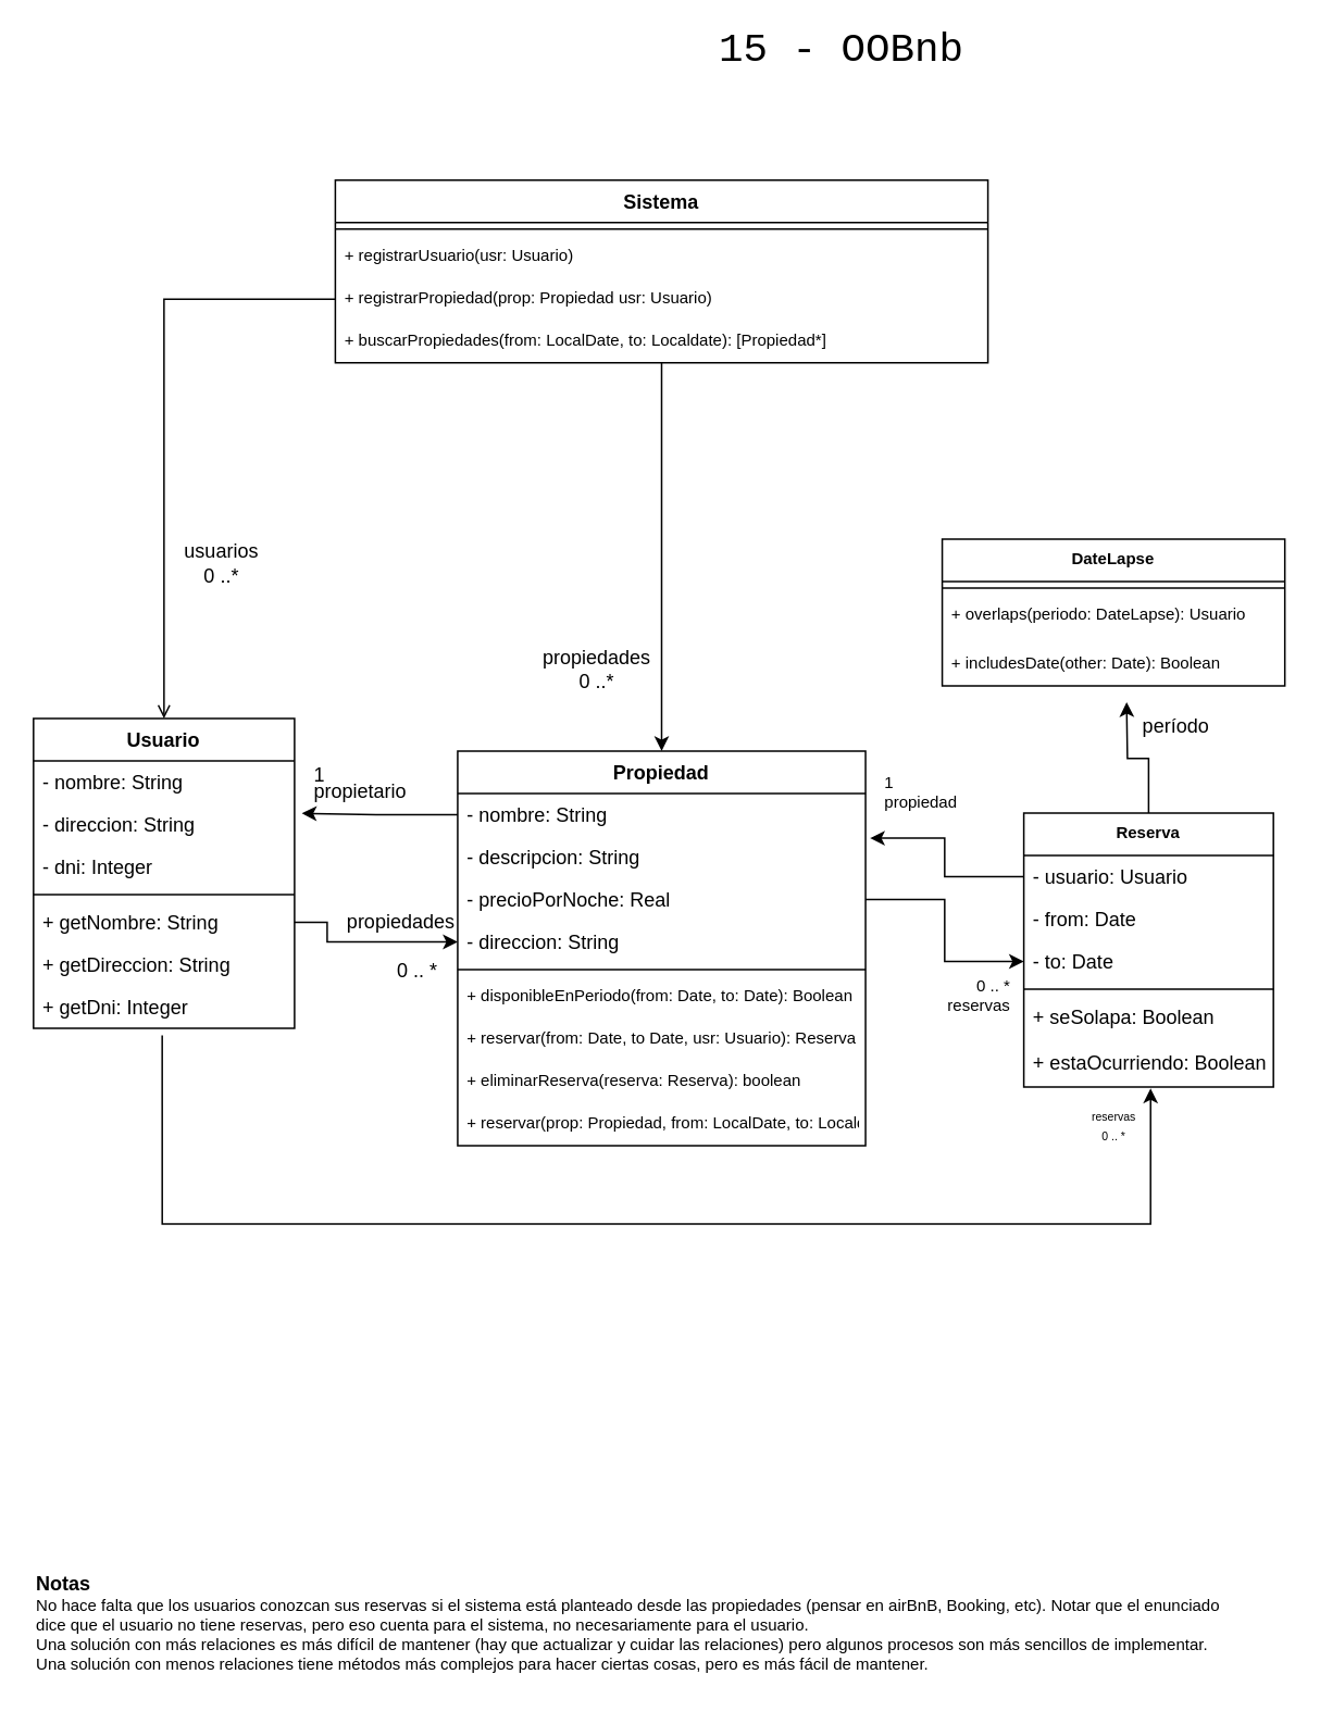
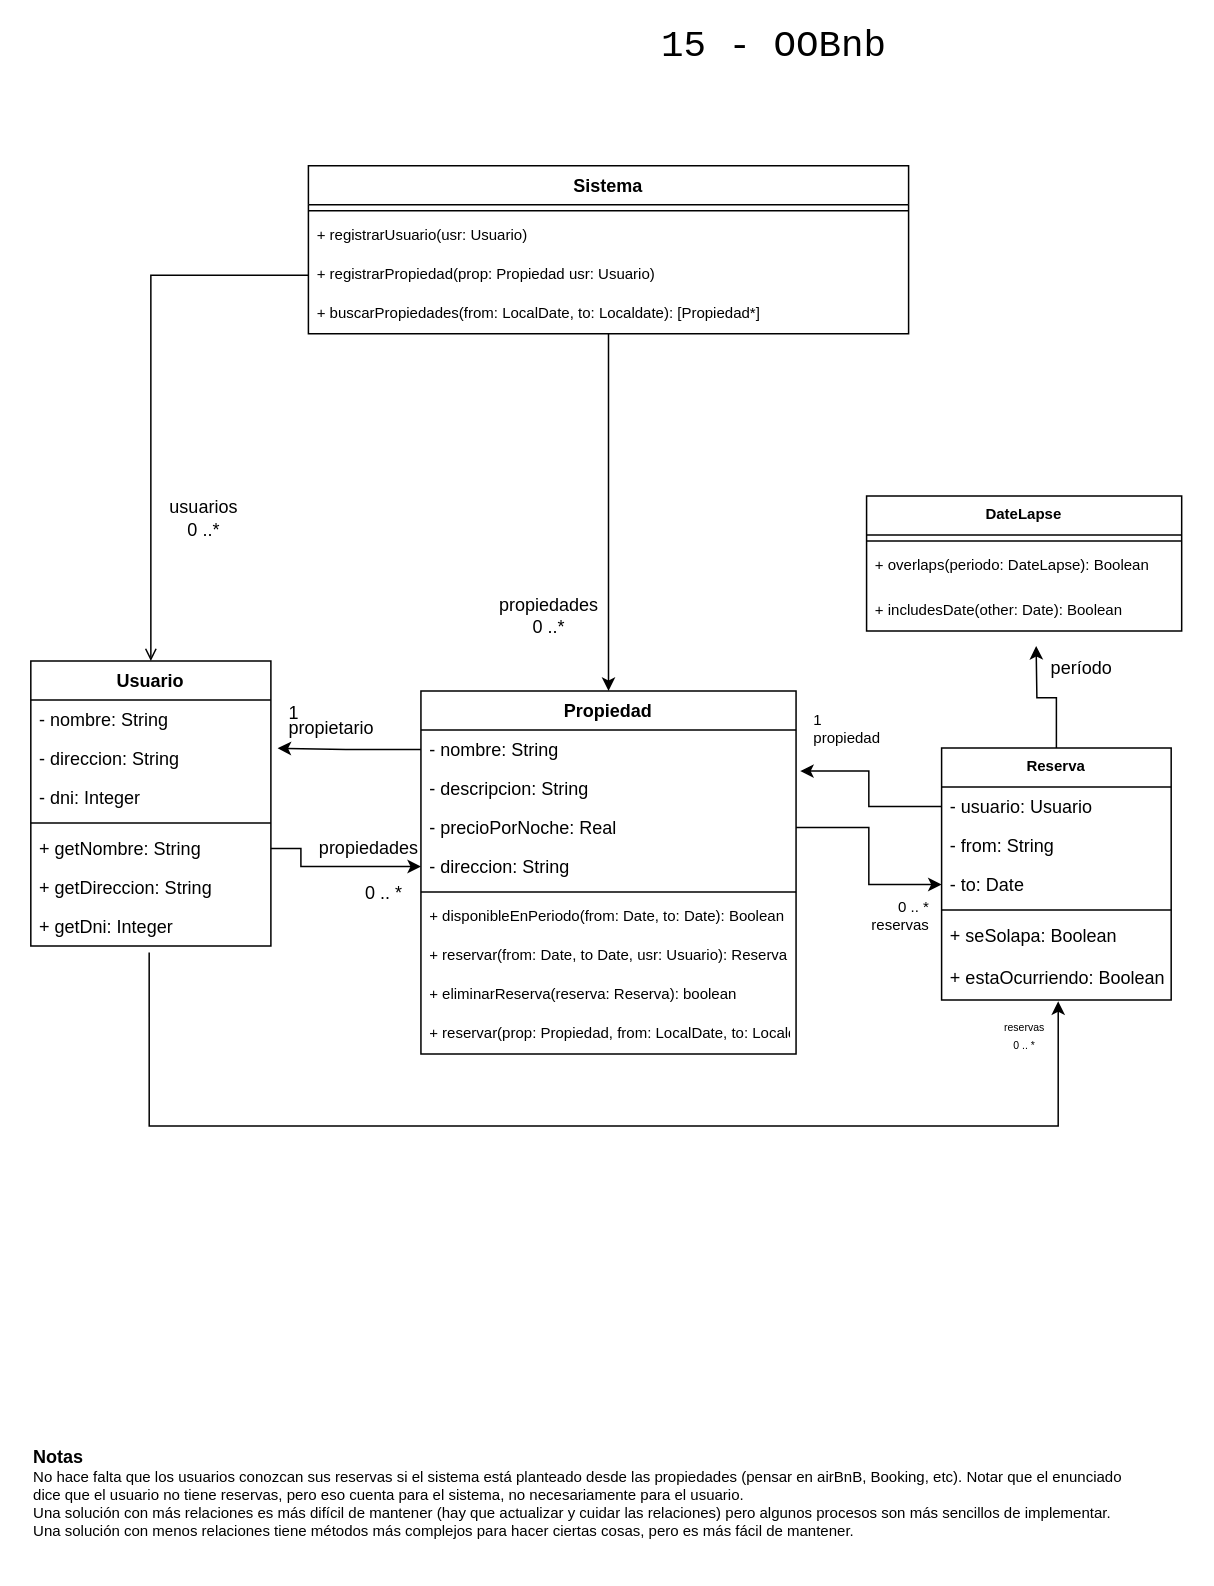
  <mxCell id="0" />
  <mxCell id="1" parent="0" />
  <mxCell id="2" value="Usuario" style="swimlane;fontStyle=1;align=center;verticalAlign=top;childLayout=stackLayout;horizontal=1;startSize=26;horizontalStack=0;resizeParent=1;resizeParentMax=0;resizeLast=0;collapsible=1;marginBottom=0;" parent="1" vertex="1"><mxGeometry x="20" y="440" width="160" height="190" as="geometry" /></mxCell>
  <mxCell id="3" value="- nombre: String" style="text;strokeColor=none;fillColor=none;align=left;verticalAlign=top;spacingLeft=4;spacingRight=4;overflow=hidden;rotatable=0;points=[[0,0.5],[1,0.5]];portConstraint=eastwest;" parent="2" vertex="1"><mxGeometry y="26" width="160" height="26" as="geometry" /></mxCell>
  <mxCell id="4" value="- direccion: String" style="text;strokeColor=none;fillColor=none;align=left;verticalAlign=top;spacingLeft=4;spacingRight=4;overflow=hidden;rotatable=0;points=[[0,0.5],[1,0.5]];portConstraint=eastwest;" parent="2" vertex="1"><mxGeometry y="52" width="160" height="26" as="geometry" /></mxCell>
  <mxCell id="5" value="- dni: Integer" style="text;strokeColor=none;fillColor=none;align=left;verticalAlign=top;spacingLeft=4;spacingRight=4;overflow=hidden;rotatable=0;points=[[0,0.5],[1,0.5]];portConstraint=eastwest;" parent="2" vertex="1"><mxGeometry y="78" width="160" height="26" as="geometry" /></mxCell>
  <mxCell id="6" value="" style="line;strokeWidth=1;fillColor=none;align=left;verticalAlign=middle;spacingTop=-1;spacingLeft=3;spacingRight=3;rotatable=0;labelPosition=right;points=[];portConstraint=eastwest;strokeColor=inherit;" parent="2" vertex="1"><mxGeometry y="104" width="160" height="8" as="geometry" /></mxCell>
  <mxCell id="7" value="+ getNombre: String" style="text;strokeColor=none;fillColor=none;align=left;verticalAlign=top;spacingLeft=4;spacingRight=4;overflow=hidden;rotatable=0;points=[[0,0.5],[1,0.5]];portConstraint=eastwest;" parent="2" vertex="1"><mxGeometry y="112" width="160" height="26" as="geometry" /></mxCell>
  <mxCell id="8" value="+ getDireccion: String" style="text;strokeColor=none;fillColor=none;align=left;verticalAlign=top;spacingLeft=4;spacingRight=4;overflow=hidden;rotatable=0;points=[[0,0.5],[1,0.5]];portConstraint=eastwest;" parent="2" vertex="1"><mxGeometry y="138" width="160" height="26" as="geometry" /></mxCell>
  <mxCell id="9" value="+ getDni: Integer" style="text;strokeColor=none;fillColor=none;align=left;verticalAlign=top;spacingLeft=4;spacingRight=4;overflow=hidden;rotatable=0;points=[[0,0.5],[1,0.5]];portConstraint=eastwest;" parent="2" vertex="1"><mxGeometry y="164" width="160" height="26" as="geometry" /></mxCell>
  <mxCell id="10" value="Propiedad" style="swimlane;fontStyle=1;align=center;verticalAlign=top;childLayout=stackLayout;horizontal=1;startSize=26;horizontalStack=0;resizeParent=1;resizeParentMax=0;resizeLast=0;collapsible=1;marginBottom=0;" parent="1" vertex="1"><mxGeometry x="280" y="460" width="250" height="242" as="geometry" /></mxCell>
  <mxCell id="11" value="- nombre: String" style="text;strokeColor=none;fillColor=none;align=left;verticalAlign=top;spacingLeft=4;spacingRight=4;overflow=hidden;rotatable=0;points=[[0,0.5],[1,0.5]];portConstraint=eastwest;" parent="10" vertex="1"><mxGeometry y="26" width="250" height="26" as="geometry" /></mxCell>
  <mxCell id="12" value="- descripcion: String" style="text;strokeColor=none;fillColor=none;align=left;verticalAlign=top;spacingLeft=4;spacingRight=4;overflow=hidden;rotatable=0;points=[[0,0.5],[1,0.5]];portConstraint=eastwest;" parent="10" vertex="1"><mxGeometry y="52" width="250" height="26" as="geometry" /></mxCell>
  <mxCell id="13" value="- precioPorNoche: Real" style="text;strokeColor=none;fillColor=none;align=left;verticalAlign=top;spacingLeft=4;spacingRight=4;overflow=hidden;rotatable=0;points=[[0,0.5],[1,0.5]];portConstraint=eastwest;" parent="10" vertex="1"><mxGeometry y="78" width="250" height="26" as="geometry" /></mxCell>
  <mxCell id="14" value="- direccion: String" style="text;strokeColor=none;fillColor=none;align=left;verticalAlign=top;spacingLeft=4;spacingRight=4;overflow=hidden;rotatable=0;points=[[0,0.5],[1,0.5]];portConstraint=eastwest;" parent="10" vertex="1"><mxGeometry y="104" width="250" height="26" as="geometry" /></mxCell>
  <mxCell id="15" value="" style="line;strokeWidth=1;fillColor=none;align=left;verticalAlign=middle;spacingTop=-1;spacingLeft=3;spacingRight=3;rotatable=0;labelPosition=right;points=[];portConstraint=eastwest;strokeColor=inherit;" parent="10" vertex="1"><mxGeometry y="130" width="250" height="8" as="geometry" /></mxCell>
  <mxCell id="16" value="+ disponibleEnPeriodo(from: Date, to: Date): Boolean" style="text;strokeColor=none;fillColor=none;align=left;verticalAlign=top;spacingLeft=4;spacingRight=4;overflow=hidden;rotatable=0;points=[[0,0.5],[1,0.5]];portConstraint=eastwest;fontSize=10;" parent="10" vertex="1"><mxGeometry y="138" width="250" height="26" as="geometry" /></mxCell>
  <mxCell id="17" value="+ reservar(from: Date, to Date, usr: Usuario): Reserva" style="text;strokeColor=none;fillColor=none;align=left;verticalAlign=top;spacingLeft=4;spacingRight=4;overflow=hidden;rotatable=0;points=[[0,0.5],[1,0.5]];portConstraint=eastwest;fontSize=10;" parent="10" vertex="1"><mxGeometry y="164" width="250" height="26" as="geometry" /></mxCell>
  <mxCell id="18" value="+ eliminarReserva(reserva: Reserva): boolean" style="text;strokeColor=none;fillColor=none;align=left;verticalAlign=top;spacingLeft=4;spacingRight=4;overflow=hidden;rotatable=0;points=[[0,0.5],[1,0.5]];portConstraint=eastwest;fontSize=10;" parent="10" vertex="1"><mxGeometry y="190" width="250" height="26" as="geometry" /></mxCell>
  <mxCell id="19" value="+ reservar(prop: Propiedad, from: LocalDate, to: Localdate, usr: Usuario): Reserva" style="text;strokeColor=none;fillColor=none;align=left;verticalAlign=top;spacingLeft=4;spacingRight=4;overflow=hidden;rotatable=0;points=[[0,0.5],[1,0.5]];portConstraint=eastwest;fontSize=10;" parent="10" vertex="1"><mxGeometry y="216" width="250" height="26" as="geometry" /></mxCell>
  <mxCell id="20" style="edgeStyle=orthogonalEdgeStyle;rounded=0;orthogonalLoop=1;jettySize=auto;html=1;exitX=0;exitY=0.5;exitDx=0;exitDy=0;entryX=1.028;entryY=0.238;entryDx=0;entryDy=0;entryPerimeter=0;" parent="1" source="11" target="4" edge="1"><mxGeometry relative="1" as="geometry" /></mxCell>
  <mxCell id="21" value="propietario" style="text;html=1;align=center;verticalAlign=middle;resizable=0;points=[];autosize=1;strokeColor=none;fillColor=none;" parent="1" vertex="1"><mxGeometry x="180" y="470" width="80" height="30" as="geometry" /></mxCell>
  <mxCell id="22" value="1" style="text;html=1;align=center;verticalAlign=middle;resizable=0;points=[];autosize=1;strokeColor=none;fillColor=none;" parent="1" vertex="1"><mxGeometry x="180" y="460" width="30" height="30" as="geometry" /></mxCell>
  <mxCell id="23" style="edgeStyle=orthogonalEdgeStyle;rounded=0;orthogonalLoop=1;jettySize=auto;html=1;exitX=1;exitY=0.5;exitDx=0;exitDy=0;" parent="1" source="7" edge="1"><mxGeometry relative="1" as="geometry"><mxPoint x="280" y="577" as="targetPoint" /><Array as="points"><mxPoint x="200" y="565" /><mxPoint x="200" y="577" /></Array></mxGeometry></mxCell>
  <mxCell id="24" value="propiedades" style="text;html=1;align=center;verticalAlign=middle;resizable=0;points=[];autosize=1;strokeColor=none;fillColor=none;" parent="1" vertex="1"><mxGeometry x="200" y="550" width="90" height="30" as="geometry" /></mxCell>
  <mxCell id="25" value="0 .. *" style="text;html=1;align=center;verticalAlign=middle;resizable=0;points=[];autosize=1;strokeColor=none;fillColor=none;" parent="1" vertex="1"><mxGeometry x="230" y="580" width="50" height="30" as="geometry" /></mxCell>
  <mxCell id="26" style="edgeStyle=orthogonalEdgeStyle;rounded=0;orthogonalLoop=1;jettySize=auto;html=1;entryX=0.5;entryY=0;entryDx=0;entryDy=0;fontSize=12;" parent="1" source="27" target="10" edge="1"><mxGeometry relative="1" as="geometry" /></mxCell>
  <mxCell id="27" value="Sistema" style="swimlane;fontStyle=1;align=center;verticalAlign=top;childLayout=stackLayout;horizontal=1;startSize=26;horizontalStack=0;resizeParent=1;resizeParentMax=0;resizeLast=0;collapsible=1;marginBottom=0;" parent="1" vertex="1"><mxGeometry x="205" y="110" width="400" height="112" as="geometry" /></mxCell>
  <mxCell id="28" value="" style="line;strokeWidth=1;fillColor=none;align=left;verticalAlign=middle;spacingTop=-1;spacingLeft=3;spacingRight=3;rotatable=0;labelPosition=right;points=[];portConstraint=eastwest;strokeColor=inherit;" parent="27" vertex="1"><mxGeometry y="26" width="400" height="8" as="geometry" /></mxCell>
  <mxCell id="29" value="+ registrarUsuario(usr: Usuario)" style="text;strokeColor=none;fillColor=none;align=left;verticalAlign=top;spacingLeft=4;spacingRight=4;overflow=hidden;rotatable=0;points=[[0,0.5],[1,0.5]];portConstraint=eastwest;fontSize=10;" parent="27" vertex="1"><mxGeometry y="34" width="400" height="26" as="geometry" /></mxCell>
  <mxCell id="30" value="+ registrarPropiedad(prop: Propiedad usr: Usuario)" style="text;strokeColor=none;fillColor=none;align=left;verticalAlign=top;spacingLeft=4;spacingRight=4;overflow=hidden;rotatable=0;points=[[0,0.5],[1,0.5]];portConstraint=eastwest;fontSize=10;" parent="27" vertex="1"><mxGeometry y="60" width="400" height="26" as="geometry" /></mxCell>
  <mxCell id="31" value="+ buscarPropiedades(from: LocalDate, to: Localdate): [Propiedad*]" style="text;strokeColor=none;fillColor=none;align=left;verticalAlign=top;spacingLeft=4;spacingRight=4;overflow=hidden;rotatable=0;points=[[0,0.5],[1,0.5]];portConstraint=eastwest;fontSize=10;" parent="27" vertex="1"><mxGeometry y="86" width="400" height="26" as="geometry" /></mxCell>
  <mxCell id="32" style="edgeStyle=orthogonalEdgeStyle;rounded=0;orthogonalLoop=1;jettySize=auto;html=1;fontSize=12;" parent="1" source="33" edge="1"><mxGeometry relative="1" as="geometry"><mxPoint x="690" y="430" as="targetPoint" /></mxGeometry></mxCell>
  <mxCell id="33" value="Reserva" style="swimlane;fontStyle=1;align=center;verticalAlign=top;childLayout=stackLayout;horizontal=1;startSize=26;horizontalStack=0;resizeParent=1;resizeParentMax=0;resizeLast=0;collapsible=1;marginBottom=0;fontSize=10;" parent="1" vertex="1"><mxGeometry x="627" y="498" width="153" height="168" as="geometry" /></mxCell>
  <mxCell id="34" value="- usuario: Usuario" style="text;strokeColor=none;fillColor=none;align=left;verticalAlign=top;spacingLeft=4;spacingRight=4;overflow=hidden;rotatable=0;points=[[0,0.5],[1,0.5]];portConstraint=eastwest;fontSize=12;" parent="33" vertex="1"><mxGeometry y="26" width="153" height="26" as="geometry" /></mxCell>
- <mxCell id="35" value="- from: Date" style="text;strokeColor=none;fillColor=none;align=left;verticalAlign=top;spacingLeft=4;spacingRight=4;overflow=hidden;rotatable=0;points=[[0,0.5],[1,0.5]];portConstraint=eastwest;fontSize=12;" parent="33" vertex="1"><mxGeometry y="52" width="153" height="26" as="geometry" /></mxCell>
+ <mxCell id="35" value="- from: String" style="text;strokeColor=none;fillColor=none;align=left;verticalAlign=top;spacingLeft=4;spacingRight=4;overflow=hidden;rotatable=0;points=[[0,0.5],[1,0.5]];portConstraint=eastwest;fontSize=12;" parent="33" vertex="1"><mxGeometry y="52" width="153" height="26" as="geometry" /></mxCell>
  <mxCell id="36" value="- to: Date" style="text;strokeColor=none;fillColor=none;align=left;verticalAlign=top;spacingLeft=4;spacingRight=4;overflow=hidden;rotatable=0;points=[[0,0.5],[1,0.5]];portConstraint=eastwest;fontSize=12;" parent="33" vertex="1"><mxGeometry y="78" width="153" height="26" as="geometry" /></mxCell>
  <mxCell id="37" value="" style="line;strokeWidth=1;fillColor=none;align=left;verticalAlign=middle;spacingTop=-1;spacingLeft=3;spacingRight=3;rotatable=0;labelPosition=right;points=[];portConstraint=eastwest;strokeColor=inherit;fontSize=10;" parent="33" vertex="1"><mxGeometry y="104" width="153" height="8" as="geometry" /></mxCell>
  <mxCell id="38" value="+ seSolapa: Boolean" style="text;strokeColor=none;fillColor=none;align=left;verticalAlign=top;spacingLeft=4;spacingRight=4;overflow=hidden;rotatable=0;points=[[0,0.5],[1,0.5]];portConstraint=eastwest;fontSize=12;" parent="33" vertex="1"><mxGeometry y="112" width="153" height="28" as="geometry" /></mxCell>
  <mxCell id="39" value="+ estaOcurriendo: Boolean" style="text;strokeColor=none;fillColor=none;align=left;verticalAlign=top;spacingLeft=4;spacingRight=4;overflow=hidden;rotatable=0;points=[[0,0.5],[1,0.5]];portConstraint=eastwest;fontSize=12;" parent="33" vertex="1"><mxGeometry y="140" width="153" height="28" as="geometry" /></mxCell>
  <mxCell id="40" value="1&lt;br&gt;&lt;div style=&quot;&quot;&gt;&lt;span style=&quot;background-color: initial;&quot;&gt;propiedad&lt;/span&gt;&lt;/div&gt;" style="text;html=1;align=left;verticalAlign=middle;resizable=0;points=[];autosize=1;strokeColor=none;fillColor=none;fontSize=10;" parent="1" vertex="1"><mxGeometry x="540" y="465" width="70" height="40" as="geometry" /></mxCell>
  <mxCell id="41" style="edgeStyle=orthogonalEdgeStyle;rounded=0;orthogonalLoop=1;jettySize=auto;html=1;exitX=1;exitY=0.5;exitDx=0;exitDy=0;entryX=0;entryY=0.5;entryDx=0;entryDy=0;fontSize=10;" parent="1" source="13" target="36" edge="1"><mxGeometry relative="1" as="geometry" /></mxCell>
  <mxCell id="42" value="0 .. *&lt;br&gt;&lt;div style=&quot;&quot;&gt;&lt;span style=&quot;background-color: initial;&quot;&gt;reservas&lt;/span&gt;&lt;/div&gt;" style="text;html=1;align=right;verticalAlign=middle;resizable=0;points=[];autosize=1;strokeColor=none;fillColor=none;fontSize=10;" parent="1" vertex="1"><mxGeometry x="560" y="590" width="60" height="40" as="geometry" /></mxCell>
  <mxCell id="43" style="edgeStyle=orthogonalEdgeStyle;rounded=0;orthogonalLoop=1;jettySize=auto;html=1;exitX=0;exitY=0.5;exitDx=0;exitDy=0;entryX=0.5;entryY=0;entryDx=0;entryDy=0;fontSize=10;endArrow=open;" parent="1" source="30" target="2" edge="1"><mxGeometry relative="1" as="geometry"><mxPoint x="200" y="261" as="sourcePoint" /></mxGeometry></mxCell>
  <mxCell id="44" value="usuarios&lt;br&gt;0 ..*" style="text;html=1;align=center;verticalAlign=middle;resizable=0;points=[];autosize=1;strokeColor=none;fillColor=none;" parent="1" vertex="1"><mxGeometry x="100" y="325" width="70" height="40" as="geometry" /></mxCell>
  <mxCell id="45" value="propiedades&lt;br&gt;0 ..*" style="text;html=1;align=center;verticalAlign=middle;resizable=0;points=[];autosize=1;strokeColor=none;fillColor=none;" parent="1" vertex="1"><mxGeometry x="320" y="390" width="90" height="40" as="geometry" /></mxCell>
  <mxCell id="46" style="edgeStyle=orthogonalEdgeStyle;rounded=0;orthogonalLoop=1;jettySize=auto;html=1;exitX=0;exitY=0.5;exitDx=0;exitDy=0;entryX=1.011;entryY=0.054;entryDx=0;entryDy=0;entryPerimeter=0;fontSize=10;" parent="1" source="34" target="12" edge="1"><mxGeometry relative="1" as="geometry" /></mxCell>
  <mxCell id="47" value="DateLapse" style="swimlane;fontStyle=1;align=center;verticalAlign=top;childLayout=stackLayout;horizontal=1;startSize=26;horizontalStack=0;resizeParent=1;resizeParentMax=0;resizeLast=0;collapsible=1;marginBottom=0;fontSize=10;" parent="1" vertex="1"><mxGeometry x="577" y="330" width="210" height="90" as="geometry" /></mxCell>
  <mxCell id="48" value="" style="line;strokeWidth=1;fillColor=none;align=left;verticalAlign=middle;spacingTop=-1;spacingLeft=3;spacingRight=3;rotatable=0;labelPosition=right;points=[];portConstraint=eastwest;strokeColor=inherit;fontSize=10;" parent="47" vertex="1"><mxGeometry y="26" width="210" height="8" as="geometry" /></mxCell>
- <mxCell id="49" value="+ overlaps(periodo: DateLapse): Usuario" style="text;strokeColor=none;fillColor=none;align=left;verticalAlign=top;spacingLeft=4;spacingRight=4;overflow=hidden;rotatable=0;points=[[0,0.5],[1,0.5]];portConstraint=eastwest;fontSize=10;" parent="47" vertex="1"><mxGeometry y="34" width="210" height="30" as="geometry" /></mxCell>
+ <mxCell id="49" value="+ overlaps(periodo: DateLapse): Boolean" style="text;strokeColor=none;fillColor=none;align=left;verticalAlign=top;spacingLeft=4;spacingRight=4;overflow=hidden;rotatable=0;points=[[0,0.5],[1,0.5]];portConstraint=eastwest;fontSize=10;" parent="47" vertex="1"><mxGeometry y="34" width="210" height="30" as="geometry" /></mxCell>
  <mxCell id="50" value="+ includesDate(other: Date): Boolean" style="text;strokeColor=none;fillColor=none;align=left;verticalAlign=top;spacingLeft=4;spacingRight=4;overflow=hidden;rotatable=0;points=[[0,0.5],[1,0.5]];portConstraint=eastwest;fontSize=10;" parent="47" vertex="1"><mxGeometry y="64" width="210" height="26" as="geometry" /></mxCell>
  <mxCell id="51" value="período" style="text;html=1;align=center;verticalAlign=middle;resizable=0;points=[];autosize=1;strokeColor=none;fillColor=none;" parent="1" vertex="1"><mxGeometry x="690" y="430" width="60" height="30" as="geometry" /></mxCell>
  <mxCell id="52" value="&lt;font style=&quot;font-size: 12px;&quot;&gt;&lt;b&gt;Notas&lt;/b&gt;&lt;br&gt;&lt;/font&gt;No hace falta que los usuarios conozcan sus reservas si el sistema está planteado desde las propiedades (pensar en airBnB, Booking, etc). Notar que el enunciado&lt;br&gt;dice que el usuario no tiene reservas, pero eso cuenta para el sistema, no necesariamente para el usuario.&lt;br&gt;Una solución con más relaciones es más difícil de mantener (hay que actualizar y cuidar las relaciones) pero algunos procesos son más sencillos de implementar. &lt;br&gt;Una solución con menos relaciones tiene métodos más complejos para hacer ciertas cosas, pero es más fácil de mantener." style="text;html=1;align=left;verticalAlign=middle;resizable=0;points=[];autosize=1;strokeColor=none;fillColor=none;fontSize=10;" parent="1" vertex="1"><mxGeometry x="20" y="955" width="750" height="80" as="geometry" /></mxCell>
  <mxCell id="53" value="&lt;font face=&quot;Courier New&quot; style=&quot;font-size: 25px;&quot;&gt;15 - OOBnb&lt;/font&gt;" style="text;html=1;align=center;verticalAlign=middle;resizable=0;points=[];autosize=1;strokeColor=none;fillColor=none;" parent="1" vertex="1"><mxGeometry x="430" y="20" width="170" height="20" as="geometry" /></mxCell>
  <mxCell id="54" style="edgeStyle=orthogonalEdgeStyle;rounded=0;orthogonalLoop=1;jettySize=auto;html=1;exitX=0.493;exitY=1.167;exitDx=0;exitDy=0;fontFamily=Courier New;fontSize=25;exitPerimeter=0;entryX=0.508;entryY=1.03;entryDx=0;entryDy=0;entryPerimeter=0;" parent="1" source="9" target="39" edge="1"><mxGeometry relative="1" as="geometry"><mxPoint x="688" y="670" as="targetPoint" /><Array as="points"><mxPoint x="99" y="750" /><mxPoint x="705" y="750" /></Array></mxGeometry></mxCell>
  <mxCell id="55" value="&lt;font face=&quot;Helvetica&quot; style=&quot;font-size: 7px;&quot;&gt;reservas&lt;br&gt;&lt;br&gt;&lt;/font&gt;" style="text;html=1;align=center;verticalAlign=middle;resizable=0;points=[];autosize=1;strokeColor=none;fillColor=none;fontSize=25;fontFamily=Courier New;" parent="1" vertex="1"><mxGeometry x="662" y="660" width="40" height="70" as="geometry" /></mxCell>
  <mxCell id="56" value="0 .. *" style="text;html=1;align=center;verticalAlign=middle;resizable=0;points=[];autosize=1;strokeColor=none;fillColor=none;fontSize=7;fontFamily=Helvetica;" parent="1" vertex="1"><mxGeometry x="667" y="692" width="30" height="10" as="geometry" /></mxCell>
